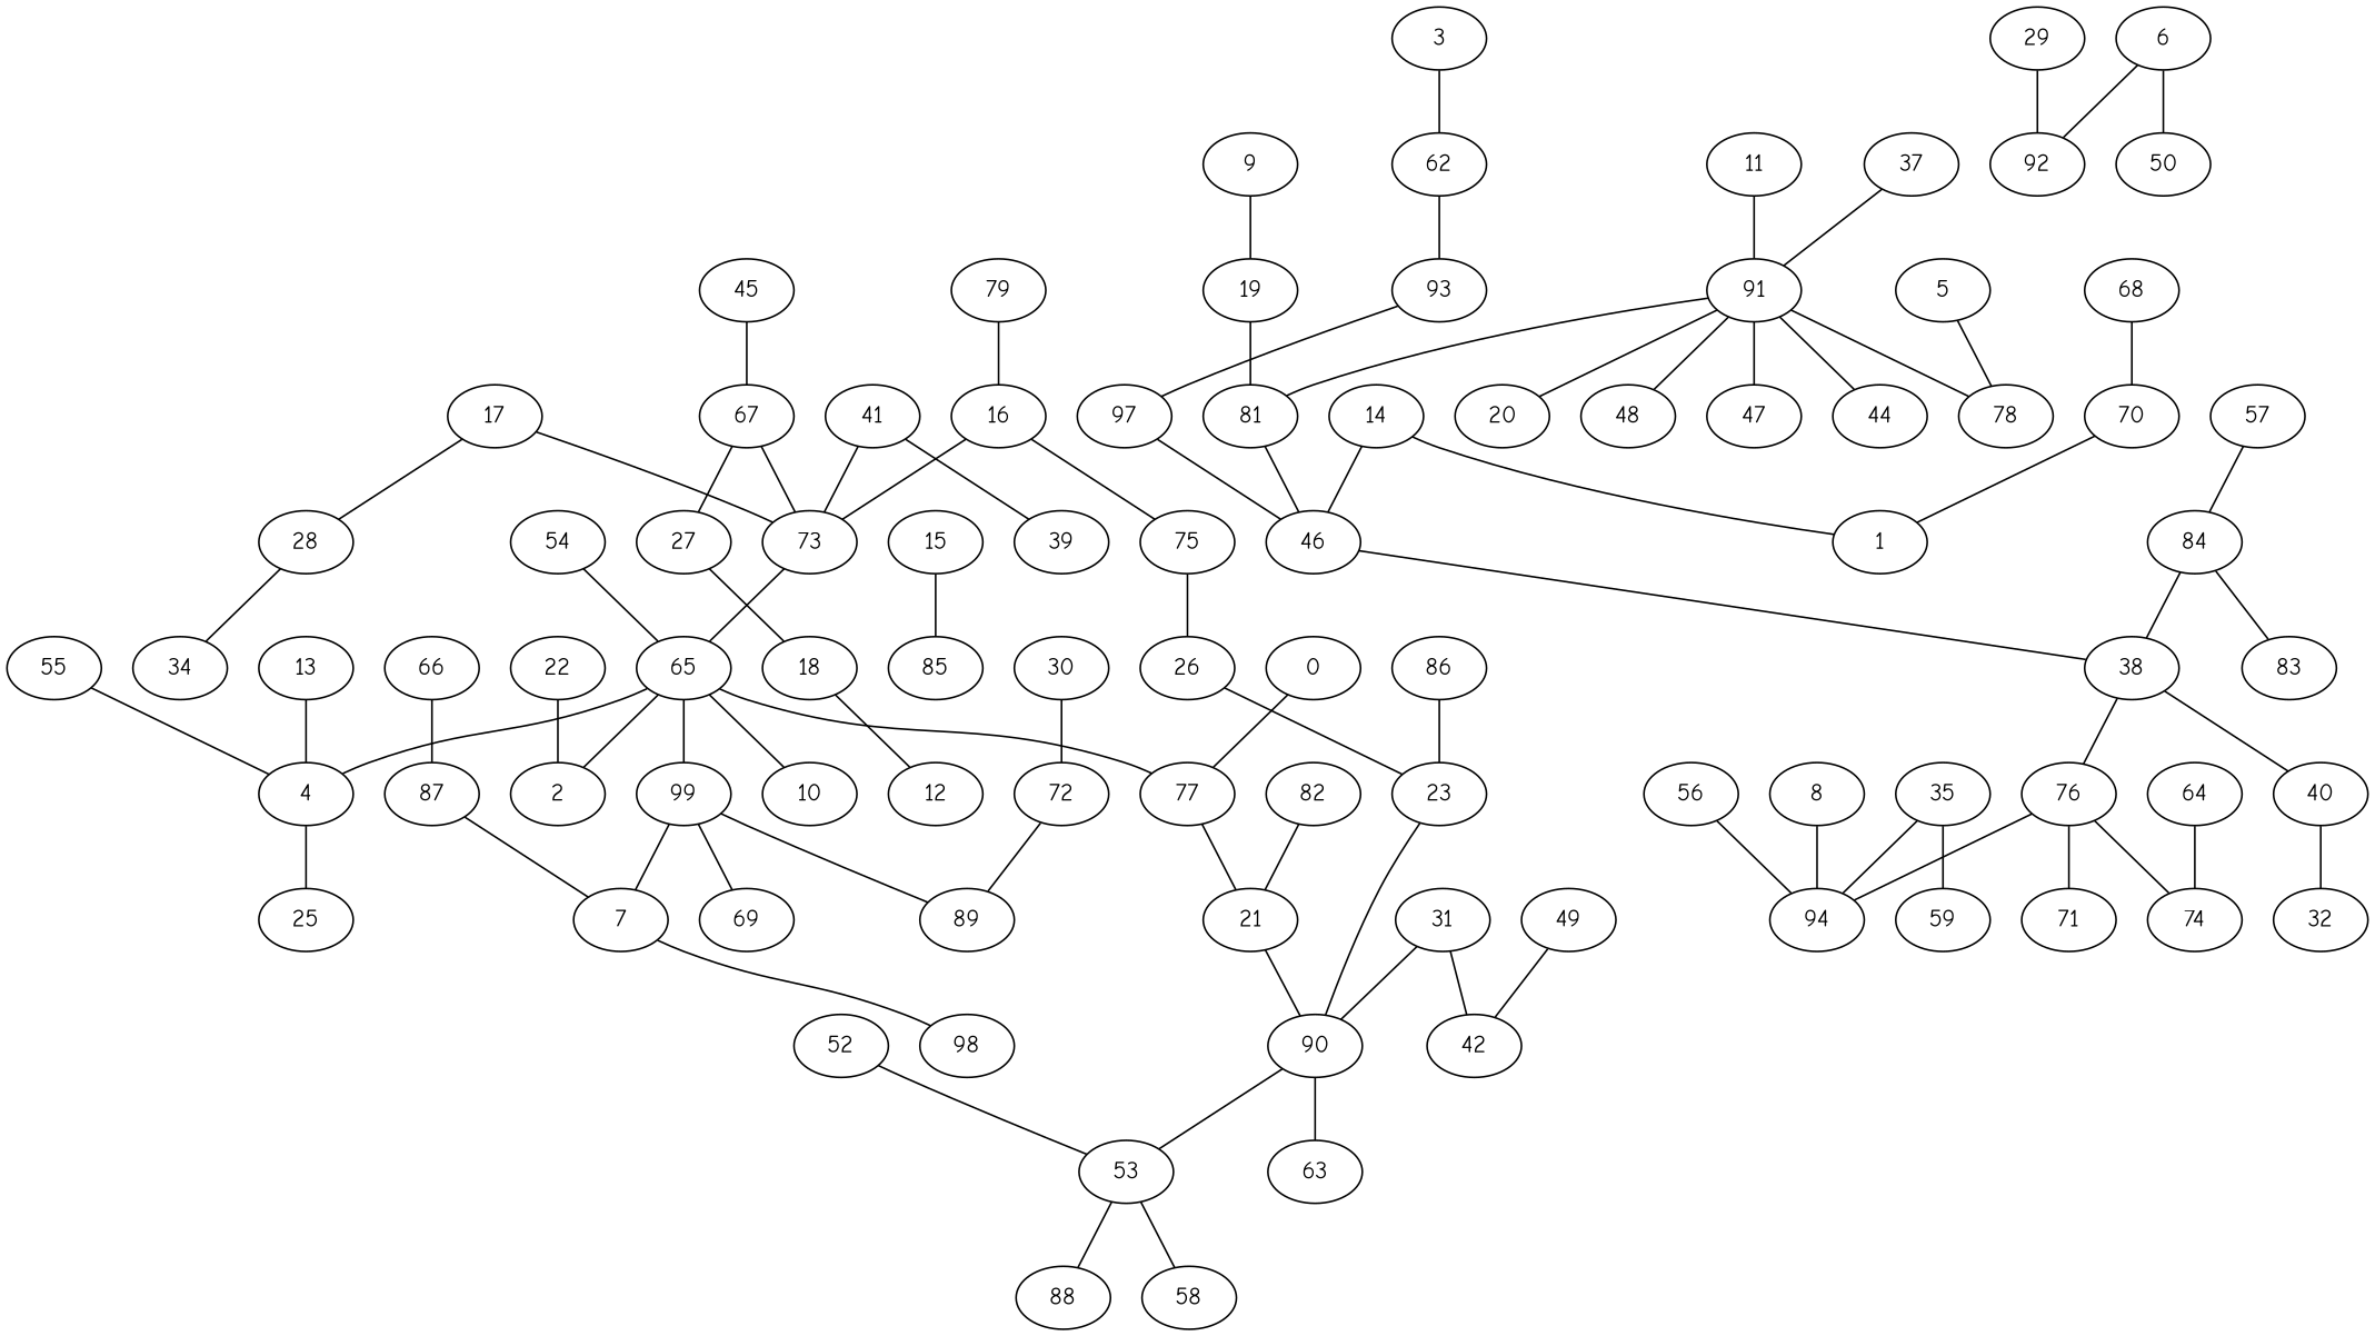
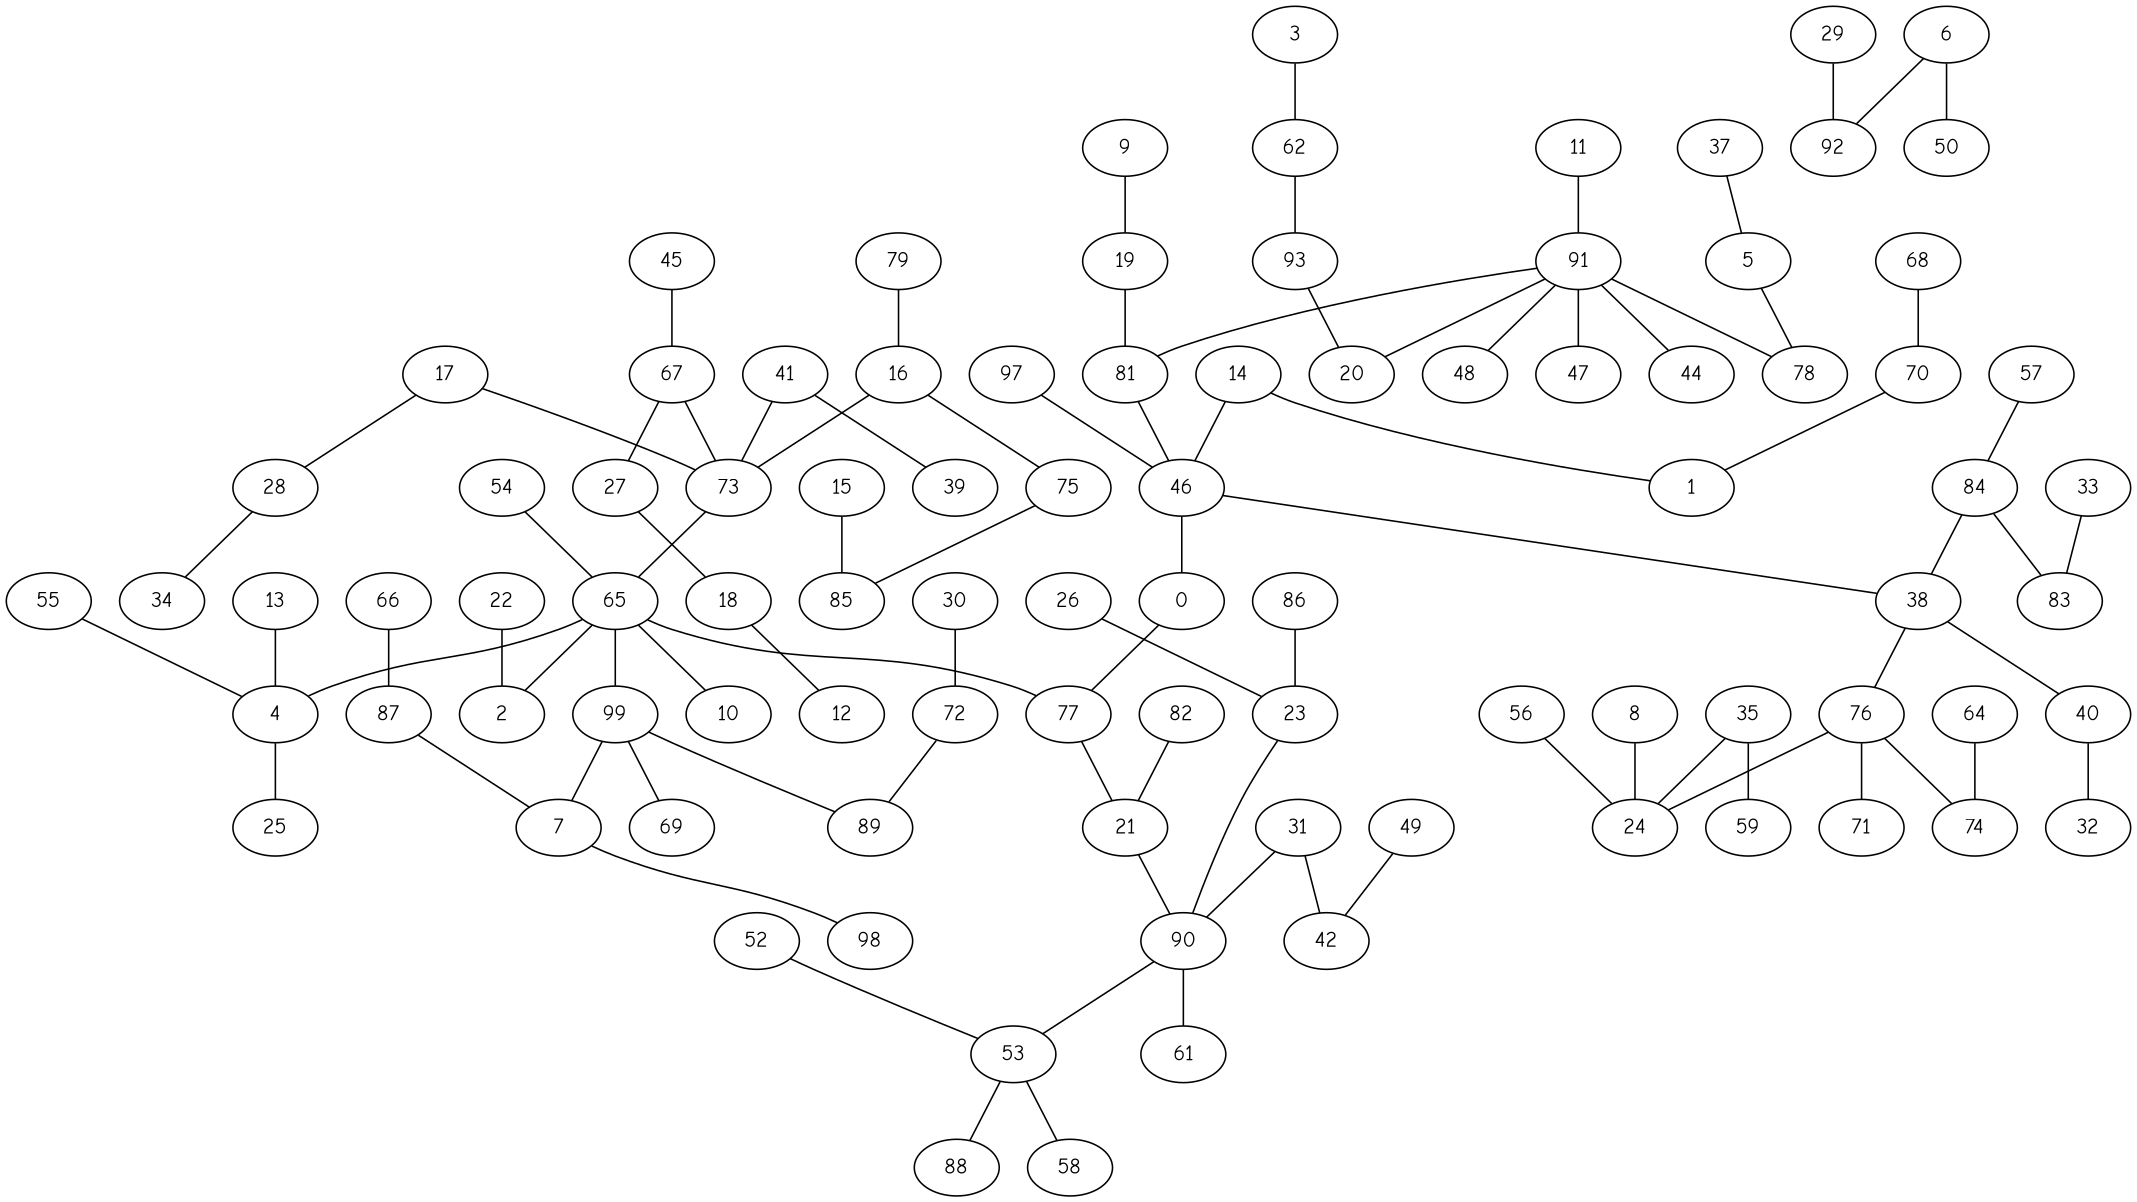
  graph {
    fontname="Comic Neue"
    node [fontname="Comic Neue"]
    edge [fontname="Comic Neue"]
    0
    77
    21
    90
    46
    38
    76
    40
    65
    10
    2
    4
    99
    25
    7
    69
    89
    n18 [label=53]
-   63
+   63 [label=61]
    6
    92
    50
-   94
+   94 [label=24]
    74
    71
    32
    81
    97
    14
    1
    54
    73
    98
    88
    58
    82
    84
    83
    19
    91
    47
    44
    48
    20
    78
    22
    17
    28
    34
    67
    27
    18
    41
    39
    16
    75
    85
    13
    55
    23
    31
    42
    57
    9
    11
    70
    12
    45
    79
    87
    72
    52
    86
    26
    29
    56
    8
    35
    59
    64
+   33
    93
    5
    68
    66
    30
    49
    62
    37
    15
    3
    0 -- 77
    77 -- 21
    21 -- 90
    90 -- n18
    90 -- 63
+   46 -- 0
    46 -- 38
    38 -- 76
    38 -- 40
    76 -- 94
    76 -- 74
    76 -- 71
    40 -- 32
    65 -- 77
    65 -- 10
    65 -- 2
    65 -- 4
    65 -- 99
    4 -- 25
    99 -- 7
    99 -- 69
    99 -- 89
    7 -- 98
    n18 -- 88
    n18 -- 58
    6 -- 92
    6 -- 50
    81 -- 46
    97 -- 46
    14 -- 46
    14 -- 1
    54 -- 65
    73 -- 65
    82 -- 21
    84 -- 38
    84 -- 83
    19 -- 81
    91 -- 81
    91 -- 47
    91 -- 44
    91 -- 48
    91 -- 20
    91 -- 78
    22 -- 2
    17 -- 73
    17 -- 28
    28 -- 34
    67 -- 73
    67 -- 27
    27 -- 18
    18 -- 12
    41 -- 73
    41 -- 39
    16 -- 73
    16 -- 75
-   75 -- 26
+   75 -- 85
    13 -- 4
    55 -- 4
    23 -- 90
    31 -- 90
    31 -- 42
    57 -- 84
    9 -- 19
    11 -- 91
    70 -- 1
    45 -- 67
    79 -- 16
    87 -- 7
    72 -- 89
    52 -- n18
    86 -- 23
    26 -- 23
    29 -- 92
    56 -- 94
    8 -- 94
    35 -- 94
    35 -- 59
    64 -- 74
-   93 -- 97
+   33 -- 83
+   93 -- 20
    5 -- 78
    68 -- 70
    66 -- 87
    30 -- 72
    49 -- 42
    62 -- 93
-   37 -- 91
+   37 -- 5
    15 -- 85
    3 -- 62
  }
